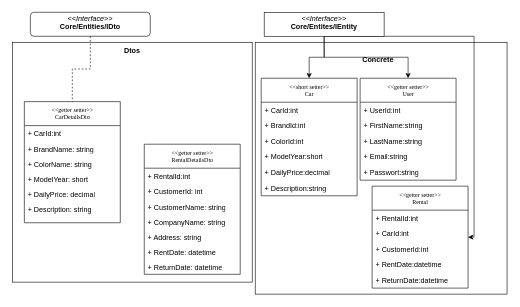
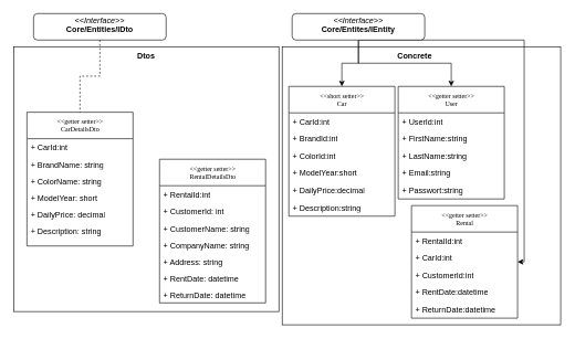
  <mxCell id="0" />
  <mxCell id="1" parent="0" />
  <mxCell id="2" value="" style="whiteSpace=wrap;html=1;aspect=fixed;" parent="1" vertex="1"><mxGeometry x="425" y="70" width="420" height="420" as="geometry" /></mxCell>
  <mxCell id="3" value="&amp;lt;&amp;lt;short setter&amp;gt;&amp;gt;&lt;br&gt;Car" style="swimlane;html=1;fontStyle=0;childLayout=stackLayout;horizontal=1;startSize=40;fillColor=none;horizontalStack=0;resizeParent=1;resizeLast=0;collapsible=1;marginBottom=0;swimlaneFillColor=#ffffff;rounded=0;shadow=0;comic=0;labelBackgroundColor=none;strokeWidth=1;fontFamily=Verdana;fontSize=10;align=center;" parent="1" vertex="1"><mxGeometry x="435" y="130" width="160" height="196" as="geometry" /></mxCell>
  <mxCell id="4" value="+ CarId:int" style="text;html=1;strokeColor=none;fillColor=none;align=left;verticalAlign=top;spacingLeft=4;spacingRight=4;whiteSpace=wrap;overflow=hidden;rotatable=0;points=[[0,0.5],[1,0.5]];portConstraint=eastwest;" parent="3" vertex="1"><mxGeometry y="40" width="160" height="26" as="geometry" /></mxCell>
  <mxCell id="5" value="+ BrandId:int" style="text;html=1;strokeColor=none;fillColor=none;align=left;verticalAlign=top;spacingLeft=4;spacingRight=4;whiteSpace=wrap;overflow=hidden;rotatable=0;points=[[0,0.5],[1,0.5]];portConstraint=eastwest;" vertex="1" parent="3"><mxGeometry y="66" width="160" height="26" as="geometry" /></mxCell>
  <mxCell id="6" value="+ ColorId:int" style="text;html=1;strokeColor=none;fillColor=none;align=left;verticalAlign=top;spacingLeft=4;spacingRight=4;whiteSpace=wrap;overflow=hidden;rotatable=0;points=[[0,0.5],[1,0.5]];portConstraint=eastwest;" vertex="1" parent="3"><mxGeometry y="92" width="160" height="26" as="geometry" /></mxCell>
  <mxCell id="7" value="+ ModelYear:short" style="text;html=1;strokeColor=none;fillColor=none;align=left;verticalAlign=top;spacingLeft=4;spacingRight=4;whiteSpace=wrap;overflow=hidden;rotatable=0;points=[[0,0.5],[1,0.5]];portConstraint=eastwest;" vertex="1" parent="3"><mxGeometry y="118" width="160" height="26" as="geometry" /></mxCell>
  <mxCell id="8" value="+ DailyPrice:decimal" style="text;html=1;strokeColor=none;fillColor=none;align=left;verticalAlign=top;spacingLeft=4;spacingRight=4;whiteSpace=wrap;overflow=hidden;rotatable=0;points=[[0,0.5],[1,0.5]];portConstraint=eastwest;" vertex="1" parent="3"><mxGeometry y="144" width="160" height="26" as="geometry" /></mxCell>
  <mxCell id="9" value="+ Description:string" style="text;html=1;strokeColor=none;fillColor=none;align=left;verticalAlign=top;spacingLeft=4;spacingRight=4;whiteSpace=wrap;overflow=hidden;rotatable=0;points=[[0,0.5],[1,0.5]];portConstraint=eastwest;" vertex="1" parent="3"><mxGeometry y="170" width="160" height="26" as="geometry" /></mxCell>
  <mxCell id="10" value="&amp;lt;&amp;lt;getter setter&amp;gt;&amp;gt;&lt;br&gt;User" style="swimlane;html=1;fontStyle=0;childLayout=stackLayout;horizontal=1;startSize=40;fillColor=none;horizontalStack=0;resizeParent=1;resizeLast=0;collapsible=1;marginBottom=0;swimlaneFillColor=#ffffff;rounded=0;shadow=0;comic=0;labelBackgroundColor=none;strokeWidth=1;fontFamily=Verdana;fontSize=10;align=center;" parent="1" vertex="1"><mxGeometry x="600" y="130" width="160" height="170" as="geometry" /></mxCell>
  <mxCell id="11" value="+ UserId:int" style="text;html=1;strokeColor=none;fillColor=none;align=left;verticalAlign=top;spacingLeft=4;spacingRight=4;whiteSpace=wrap;overflow=hidden;rotatable=0;points=[[0,0.5],[1,0.5]];portConstraint=eastwest;" parent="10" vertex="1"><mxGeometry y="40" width="160" height="26" as="geometry" /></mxCell>
  <mxCell id="12" value="+ FirstName:string" style="text;html=1;strokeColor=none;fillColor=none;align=left;verticalAlign=top;spacingLeft=4;spacingRight=4;whiteSpace=wrap;overflow=hidden;rotatable=0;points=[[0,0.5],[1,0.5]];portConstraint=eastwest;" vertex="1" parent="10"><mxGeometry y="66" width="160" height="26" as="geometry" /></mxCell>
  <mxCell id="13" value="+ LastName:string" style="text;html=1;strokeColor=none;fillColor=none;align=left;verticalAlign=top;spacingLeft=4;spacingRight=4;whiteSpace=wrap;overflow=hidden;rotatable=0;points=[[0,0.5],[1,0.5]];portConstraint=eastwest;" vertex="1" parent="10"><mxGeometry y="92" width="160" height="26" as="geometry" /></mxCell>
  <mxCell id="14" value="+ Email:string" style="text;html=1;strokeColor=none;fillColor=none;align=left;verticalAlign=top;spacingLeft=4;spacingRight=4;whiteSpace=wrap;overflow=hidden;rotatable=0;points=[[0,0.5],[1,0.5]];portConstraint=eastwest;" vertex="1" parent="10"><mxGeometry y="118" width="160" height="26" as="geometry" /></mxCell>
  <mxCell id="15" value="+ Passwort:string" style="text;html=1;strokeColor=none;fillColor=none;align=left;verticalAlign=top;spacingLeft=4;spacingRight=4;whiteSpace=wrap;overflow=hidden;rotatable=0;points=[[0,0.5],[1,0.5]];portConstraint=eastwest;" vertex="1" parent="10"><mxGeometry y="144" width="160" height="26" as="geometry" /></mxCell>
  <mxCell id="16" value="&amp;lt;&amp;lt;getter setter&amp;gt;&amp;gt;&lt;br&gt;Rental" style="swimlane;html=1;fontStyle=0;childLayout=stackLayout;horizontal=1;startSize=40;fillColor=none;horizontalStack=0;resizeParent=1;resizeLast=0;collapsible=1;marginBottom=0;swimlaneFillColor=#ffffff;rounded=0;shadow=0;comic=0;labelBackgroundColor=none;strokeWidth=1;fontFamily=Verdana;fontSize=10;align=center;" vertex="1" parent="1"><mxGeometry x="620" y="310" width="160" height="170" as="geometry" /></mxCell>
  <mxCell id="17" value="+ RentalId:int" style="text;html=1;strokeColor=none;fillColor=none;align=left;verticalAlign=top;spacingLeft=4;spacingRight=4;whiteSpace=wrap;overflow=hidden;rotatable=0;points=[[0,0.5],[1,0.5]];portConstraint=eastwest;" vertex="1" parent="16"><mxGeometry y="40" width="160" height="26" as="geometry" /></mxCell>
  <mxCell id="18" value="+ CarId:int" style="text;html=1;strokeColor=none;fillColor=none;align=left;verticalAlign=top;spacingLeft=4;spacingRight=4;whiteSpace=wrap;overflow=hidden;rotatable=0;points=[[0,0.5],[1,0.5]];portConstraint=eastwest;" vertex="1" parent="16"><mxGeometry y="66" width="160" height="26" as="geometry" /></mxCell>
  <mxCell id="19" value="+ CustomerId:int" style="text;html=1;strokeColor=none;fillColor=none;align=left;verticalAlign=top;spacingLeft=4;spacingRight=4;whiteSpace=wrap;overflow=hidden;rotatable=0;points=[[0,0.5],[1,0.5]];portConstraint=eastwest;" vertex="1" parent="16"><mxGeometry y="92" width="160" height="26" as="geometry" /></mxCell>
  <mxCell id="20" value="+ RentDate:datetime" style="text;html=1;strokeColor=none;fillColor=none;align=left;verticalAlign=top;spacingLeft=4;spacingRight=4;whiteSpace=wrap;overflow=hidden;rotatable=0;points=[[0,0.5],[1,0.5]];portConstraint=eastwest;" vertex="1" parent="16"><mxGeometry y="118" width="160" height="26" as="geometry" /></mxCell>
  <mxCell id="21" value="+ ReturnDate:datetime" style="text;html=1;strokeColor=none;fillColor=none;align=left;verticalAlign=top;spacingLeft=4;spacingRight=4;whiteSpace=wrap;overflow=hidden;rotatable=0;points=[[0,0.5],[1,0.5]];portConstraint=eastwest;" vertex="1" parent="16"><mxGeometry y="144" width="160" height="26" as="geometry" /></mxCell>
  <mxCell id="22" value="&lt;p style=&quot;margin: 0px ; margin-top: 4px ; text-align: center&quot;&gt;&lt;i&gt;&amp;lt;&amp;lt;Interface&amp;gt;&amp;gt;&lt;/i&gt;&lt;br&gt;&lt;b&gt;Core/Entities/IDto&lt;/b&gt;&lt;/p&gt;" style="verticalAlign=top;align=left;overflow=fill;fontSize=12;fontFamily=Helvetica;html=1;shadow=0;comic=0;labelBackgroundColor=none;strokeWidth=1;rounded=1;" parent="1" vertex="1"><mxGeometry x="50" y="20" width="200" height="40" as="geometry" /></mxCell>
  <mxCell id="23" style="edgeStyle=orthogonalEdgeStyle;rounded=0;orthogonalLoop=1;jettySize=auto;html=1;exitX=0.5;exitY=1;exitDx=0;exitDy=0;entryX=0.5;entryY=0;entryDx=0;entryDy=0;" edge="1" parent="1" source="26" target="3"><mxGeometry relative="1" as="geometry" /></mxCell>
  <mxCell id="24" style="edgeStyle=orthogonalEdgeStyle;rounded=0;orthogonalLoop=1;jettySize=auto;html=1;exitX=0.5;exitY=1;exitDx=0;exitDy=0;entryX=0.5;entryY=0;entryDx=0;entryDy=0;" edge="1" parent="1" source="26" target="10"><mxGeometry relative="1" as="geometry" /></mxCell>
  <mxCell id="25" style="edgeStyle=orthogonalEdgeStyle;rounded=0;orthogonalLoop=1;jettySize=auto;html=1;exitX=0.5;exitY=1;exitDx=0;exitDy=0;" edge="1" parent="1" source="26" target="16"><mxGeometry relative="1" as="geometry"><Array as="points"><mxPoint x="790" y="60" /><mxPoint x="790" y="395" /></Array></mxGeometry></mxCell>
- <mxCell id="26" value="&lt;p style=&quot;margin: 0px ; margin-top: 4px ; text-align: center&quot;&gt;&lt;i&gt;&amp;lt;&amp;lt;Interface&amp;gt;&amp;gt;&lt;/i&gt;&lt;br&gt;&lt;b&gt;Core/Entites/IEntity&lt;/b&gt;&lt;/p&gt;" style="verticalAlign=top;align=left;overflow=fill;fontSize=12;fontFamily=Helvetica;html=1;rounded=0;shadow=0;comic=0;labelBackgroundColor=none;strokeWidth=1" parent="1" vertex="1"><mxGeometry x="440" y="20" width="200" height="40" as="geometry" /></mxCell>
- <mxCell id="27" value="Concrete" style="text;align=center;fontStyle=1;verticalAlign=middle;spacingLeft=3;spacingRight=3;strokeColor=none;rotatable=0;points=[[0,0.5],[1,0.5]];portConstraint=eastwest;" parent="1" vertex="1"><mxGeometry x="430" y="85" width="400" height="26" as="geometry" /></mxCell>
+ <mxCell id="26" value="&lt;p style=&quot;margin: 0px ; margin-top: 4px ; text-align: center&quot;&gt;&lt;i&gt;&amp;lt;&amp;lt;Interface&amp;gt;&amp;gt;&lt;/i&gt;&lt;br&gt;&lt;b&gt;Core/Entites/IEntity&lt;/b&gt;&lt;/p&gt;" style="verticalAlign=top;align=left;overflow=fill;fontSize=12;fontFamily=Helvetica;html=1;shadow=0;comic=0;labelBackgroundColor=none;strokeWidth=1;rounded=1;" parent="1" vertex="1"><mxGeometry x="440" y="20" width="200" height="40" as="geometry" /></mxCell>
+ <mxCell id="27" value="Concrete" style="text;align=center;fontStyle=1;verticalAlign=middle;spacingLeft=3;spacingRight=3;strokeColor=none;rotatable=0;points=[[0,0.5],[1,0.5]];portConstraint=eastwest;" parent="1" vertex="1"><mxGeometry x="425" y="70" width="400" height="26" as="geometry" /></mxCell>
  <mxCell id="28" value="" style="group" parent="1" vertex="1" connectable="0"><mxGeometry x="20" y="70" width="400" height="400" as="geometry" /></mxCell>
  <mxCell id="29" value="" style="whiteSpace=wrap;html=1;aspect=fixed;" parent="28" vertex="1"><mxGeometry width="400" height="400" as="geometry" /></mxCell>
  <mxCell id="30" value="&amp;lt;&amp;lt;getter setter&amp;gt;&amp;gt;&lt;br&gt;CarDetailsDto" style="swimlane;html=1;fontStyle=0;childLayout=stackLayout;horizontal=1;startSize=40;fillColor=none;horizontalStack=0;resizeParent=1;resizeLast=0;collapsible=1;marginBottom=0;swimlaneFillColor=#ffffff;rounded=0;shadow=0;comic=0;labelBackgroundColor=none;strokeWidth=1;fontFamily=Verdana;fontSize=10;align=center;" parent="28" vertex="1"><mxGeometry x="20" y="99" width="160" height="202" as="geometry" /></mxCell>
  <mxCell id="31" value="+ CarId:int" style="text;html=1;strokeColor=none;fillColor=none;align=left;verticalAlign=top;spacingLeft=4;spacingRight=4;whiteSpace=wrap;overflow=hidden;rotatable=0;points=[[0,0.5],[1,0.5]];portConstraint=eastwest;" parent="30" vertex="1"><mxGeometry y="40" width="160" height="26" as="geometry" /></mxCell>
  <mxCell id="32" value="+ BrandName: string" style="text;html=1;strokeColor=none;fillColor=none;align=left;verticalAlign=top;spacingLeft=4;spacingRight=4;whiteSpace=wrap;overflow=hidden;rotatable=0;points=[[0,0.5],[1,0.5]];portConstraint=eastwest;" parent="30" vertex="1"><mxGeometry y="66" width="160" height="26" as="geometry" /></mxCell>
  <mxCell id="33" value="+ ColorName: string" style="text;html=1;strokeColor=none;fillColor=none;align=left;verticalAlign=top;spacingLeft=4;spacingRight=4;whiteSpace=wrap;overflow=hidden;rotatable=0;points=[[0,0.5],[1,0.5]];portConstraint=eastwest;" parent="30" vertex="1"><mxGeometry y="92" width="160" height="25" as="geometry" /></mxCell>
  <mxCell id="34" value="+ ModelYear: short" style="text;html=1;strokeColor=none;fillColor=none;align=left;verticalAlign=top;spacingLeft=4;spacingRight=4;whiteSpace=wrap;overflow=hidden;rotatable=0;points=[[0,0.5],[1,0.5]];portConstraint=eastwest;" parent="30" vertex="1"><mxGeometry y="117" width="160" height="25" as="geometry" /></mxCell>
  <mxCell id="35" value="+ DailyPrice: decimal" style="text;html=1;strokeColor=none;fillColor=none;align=left;verticalAlign=top;spacingLeft=4;spacingRight=4;whiteSpace=wrap;overflow=hidden;rotatable=0;points=[[0,0.5],[1,0.5]];portConstraint=eastwest;" parent="30" vertex="1"><mxGeometry y="142" width="160" height="25" as="geometry" /></mxCell>
  <mxCell id="36" value="+ Description: string" style="text;html=1;strokeColor=none;fillColor=none;align=left;verticalAlign=top;spacingLeft=4;spacingRight=4;whiteSpace=wrap;overflow=hidden;rotatable=0;points=[[0,0.5],[1,0.5]];portConstraint=eastwest;" parent="30" vertex="1"><mxGeometry y="167" width="160" height="25" as="geometry" /></mxCell>
  <mxCell id="37" value="&amp;lt;&amp;lt;getter setter&amp;gt;&amp;gt;&lt;br&gt;RentalDetailsDto" style="swimlane;html=1;fontStyle=0;childLayout=stackLayout;horizontal=1;startSize=40;fillColor=none;horizontalStack=0;resizeParent=1;resizeLast=0;collapsible=1;marginBottom=0;swimlaneFillColor=#ffffff;rounded=0;shadow=0;comic=0;labelBackgroundColor=none;strokeWidth=1;fontFamily=Verdana;fontSize=10;align=center;" parent="28" vertex="1"><mxGeometry x="220" y="170" width="160" height="217" as="geometry" /></mxCell>
  <mxCell id="38" value="+ RentalId:int" style="text;html=1;strokeColor=none;fillColor=none;align=left;verticalAlign=top;spacingLeft=4;spacingRight=4;whiteSpace=wrap;overflow=hidden;rotatable=0;points=[[0,0.5],[1,0.5]];portConstraint=eastwest;" parent="37" vertex="1"><mxGeometry y="40" width="160" height="26" as="geometry" /></mxCell>
  <mxCell id="39" value="+ CustomerId: int" style="text;html=1;strokeColor=none;fillColor=none;align=left;verticalAlign=top;spacingLeft=4;spacingRight=4;whiteSpace=wrap;overflow=hidden;rotatable=0;points=[[0,0.5],[1,0.5]];portConstraint=eastwest;" parent="37" vertex="1"><mxGeometry y="66" width="160" height="26" as="geometry" /></mxCell>
  <mxCell id="40" value="+ CustomerName: string" style="text;html=1;strokeColor=none;fillColor=none;align=left;verticalAlign=top;spacingLeft=4;spacingRight=4;whiteSpace=wrap;overflow=hidden;rotatable=0;points=[[0,0.5],[1,0.5]];portConstraint=eastwest;" parent="37" vertex="1"><mxGeometry y="92" width="160" height="25" as="geometry" /></mxCell>
  <mxCell id="41" value="+ CompanyName: string" style="text;html=1;strokeColor=none;fillColor=none;align=left;verticalAlign=top;spacingLeft=4;spacingRight=4;whiteSpace=wrap;overflow=hidden;rotatable=0;points=[[0,0.5],[1,0.5]];portConstraint=eastwest;" parent="37" vertex="1"><mxGeometry y="117" width="160" height="25" as="geometry" /></mxCell>
  <mxCell id="42" value="+ Address: string" style="text;html=1;strokeColor=none;fillColor=none;align=left;verticalAlign=top;spacingLeft=4;spacingRight=4;whiteSpace=wrap;overflow=hidden;rotatable=0;points=[[0,0.5],[1,0.5]];portConstraint=eastwest;" parent="37" vertex="1"><mxGeometry y="142" width="160" height="25" as="geometry" /></mxCell>
  <mxCell id="43" value="+ RentDate: datetime" style="text;html=1;strokeColor=none;fillColor=none;align=left;verticalAlign=top;spacingLeft=4;spacingRight=4;whiteSpace=wrap;overflow=hidden;rotatable=0;points=[[0,0.5],[1,0.5]];portConstraint=eastwest;" parent="37" vertex="1"><mxGeometry y="167" width="160" height="25" as="geometry" /></mxCell>
  <mxCell id="44" value="+ ReturnDate: datetime" style="text;html=1;strokeColor=none;fillColor=none;align=left;verticalAlign=top;spacingLeft=4;spacingRight=4;whiteSpace=wrap;overflow=hidden;rotatable=0;points=[[0,0.5],[1,0.5]];portConstraint=eastwest;" parent="37" vertex="1"><mxGeometry y="192" width="160" height="25" as="geometry" /></mxCell>
  <mxCell id="45" value="Dtos" style="text;align=center;fontStyle=1;verticalAlign=middle;spacingLeft=3;spacingRight=3;strokeColor=none;rotatable=0;points=[[0,0.5],[1,0.5]];portConstraint=eastwest;" parent="28" vertex="1"><mxGeometry width="400" height="26" as="geometry" /></mxCell>
  <mxCell id="46" style="edgeStyle=orthogonalEdgeStyle;rounded=0;orthogonalLoop=1;jettySize=auto;html=1;exitX=0.5;exitY=1;exitDx=0;exitDy=0;entryX=0.5;entryY=0;entryDx=0;entryDy=0;dashed=1;endArrow=none;endFill=0;" parent="1" source="22" target="30" edge="1"><mxGeometry relative="1" as="geometry" /></mxCell>
